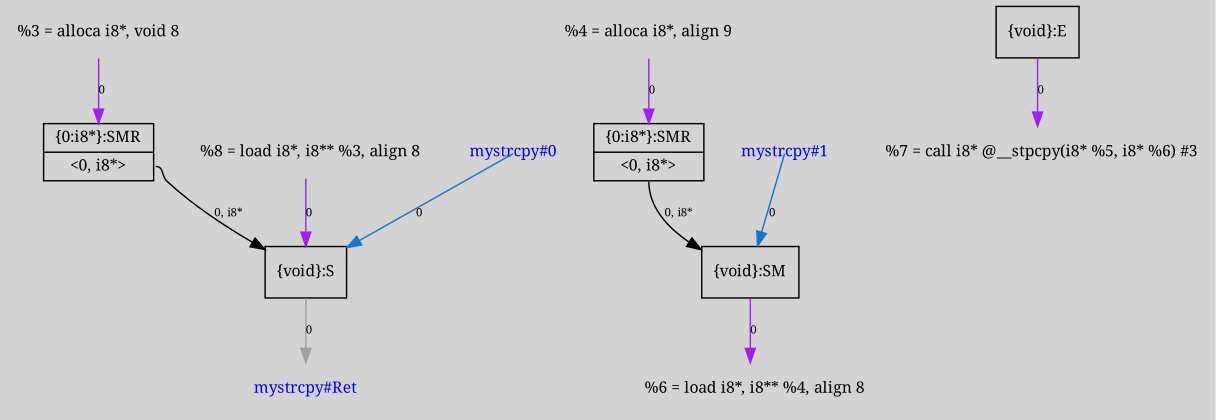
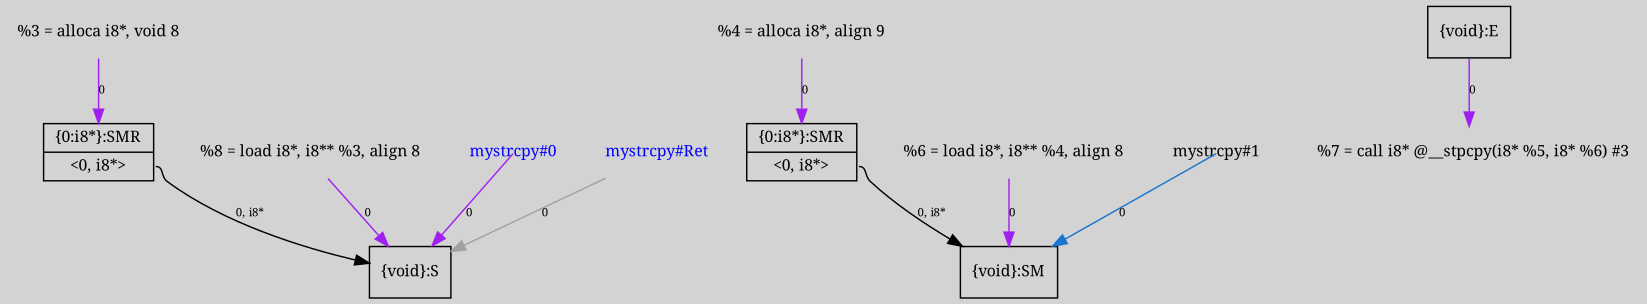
  digraph {
    bgcolor=lightgray
    fontname="Noto Serif"
    node [fontname="Noto Serif" fontsize=11 shape=plaintext]
    edge [arrowtail=tee fontname="Noto Serif" fontsize=8 color=purple]
    n1 [label="{\{void\}:S}" shape=record]
    n2 [label="{\{void\}:SM}" shape=record]
    n3 [label="{\{0:i8*\}:SMR|{<s0>\<0, i8*\>}}" shape=record]
    n4 [label="{\{0:i8*\}:SMR|{<s0>\<0, i8*\>}}" shape=record]
    n5 [label="{\{void\}:E}" shape=record]
    n6 [label="  %7 = call i8* @__stpcpy(i8* %5, i8* %6) #3"]
    n7 [label="%4 = alloca i8*, align 9"]
    n8 [label="  %8 = load i8*, i8** %3, align 8"]
    n9 [label="%3 = alloca i8*, void 8"]
    n10 [label="  %6 = load i8*, i8** %4, align 8"]
-   n11 [fontcolor=blue label="mystrcpy#1"]
+   n11 [fontcolor=black label="mystrcpy#1"]
    n12 [fontcolor=blue label="mystrcpy#0"]
    n13 [fontcolor=blue label="mystrcpy#Ret"]
    n3 -> n1 [label="0, i8*" tailport=s0 color=""]
    n4 -> n2 [label="0, i8*" tailport=s0 color=""]
    n5 -> n6 [label=0]
    n7 -> n4 [label=0]
    n8 -> n1 [label=0]
    n9 -> n3 [label=0]
-   n2 -> n10 [label=0]
+   n10 -> n2 [label=0]
    n11 -> n2 [color=dodgerblue3 label=0 tailclip=false arrowtail=""]
-   n12 -> n1 [color=dodgerblue3 label=0 tailclip=false arrowtail=""]
-   n1 -> n13 [color=gray63 label=0]
+   n12 -> n1 [label=0 tailclip=false arrowtail=""]
+   n13 -> n1 [color=gray63 label=0]
  }
